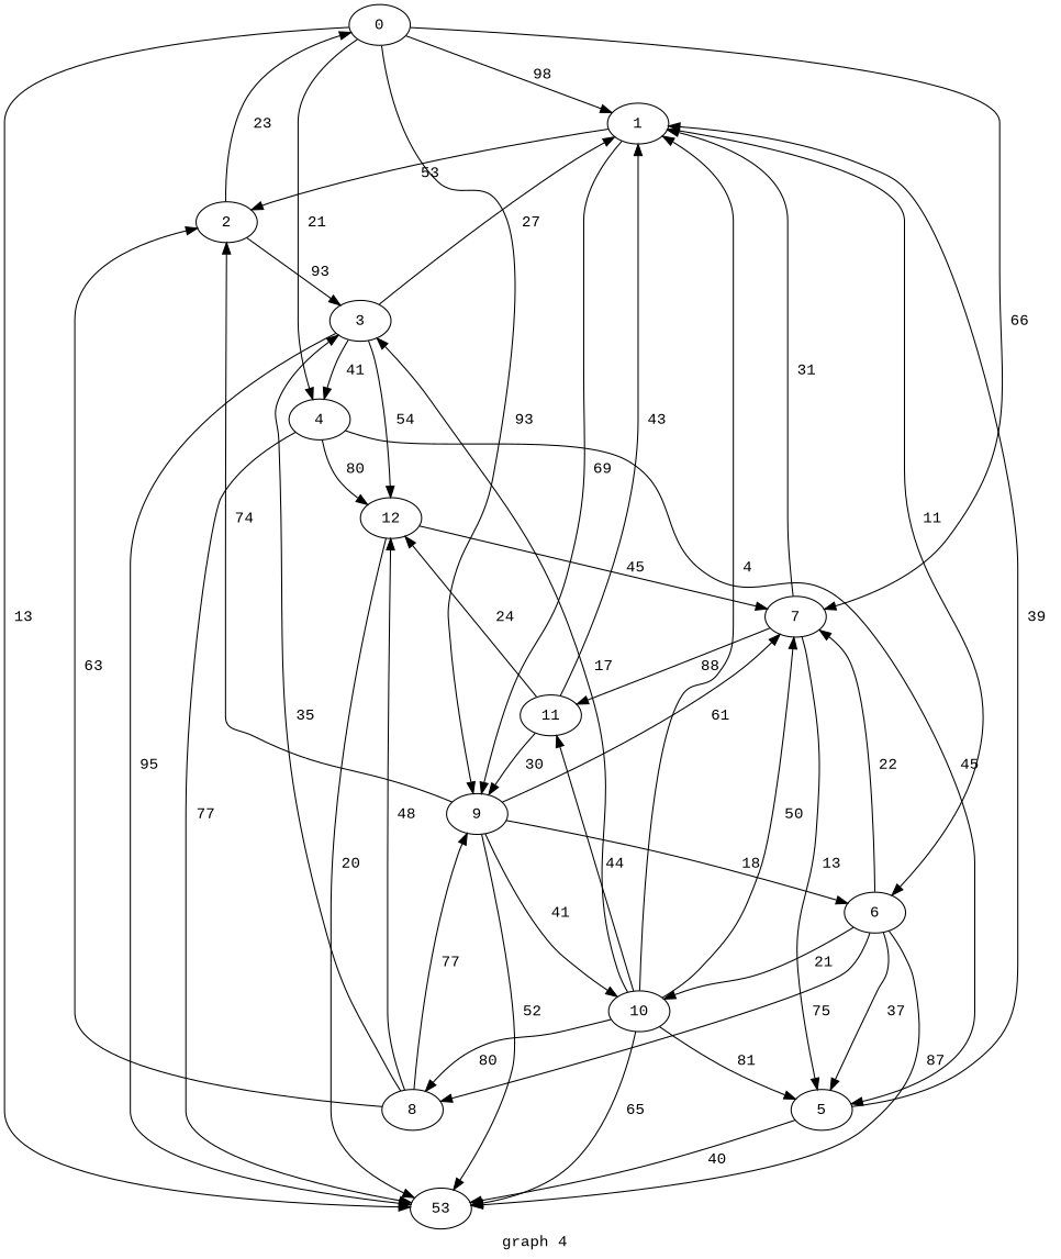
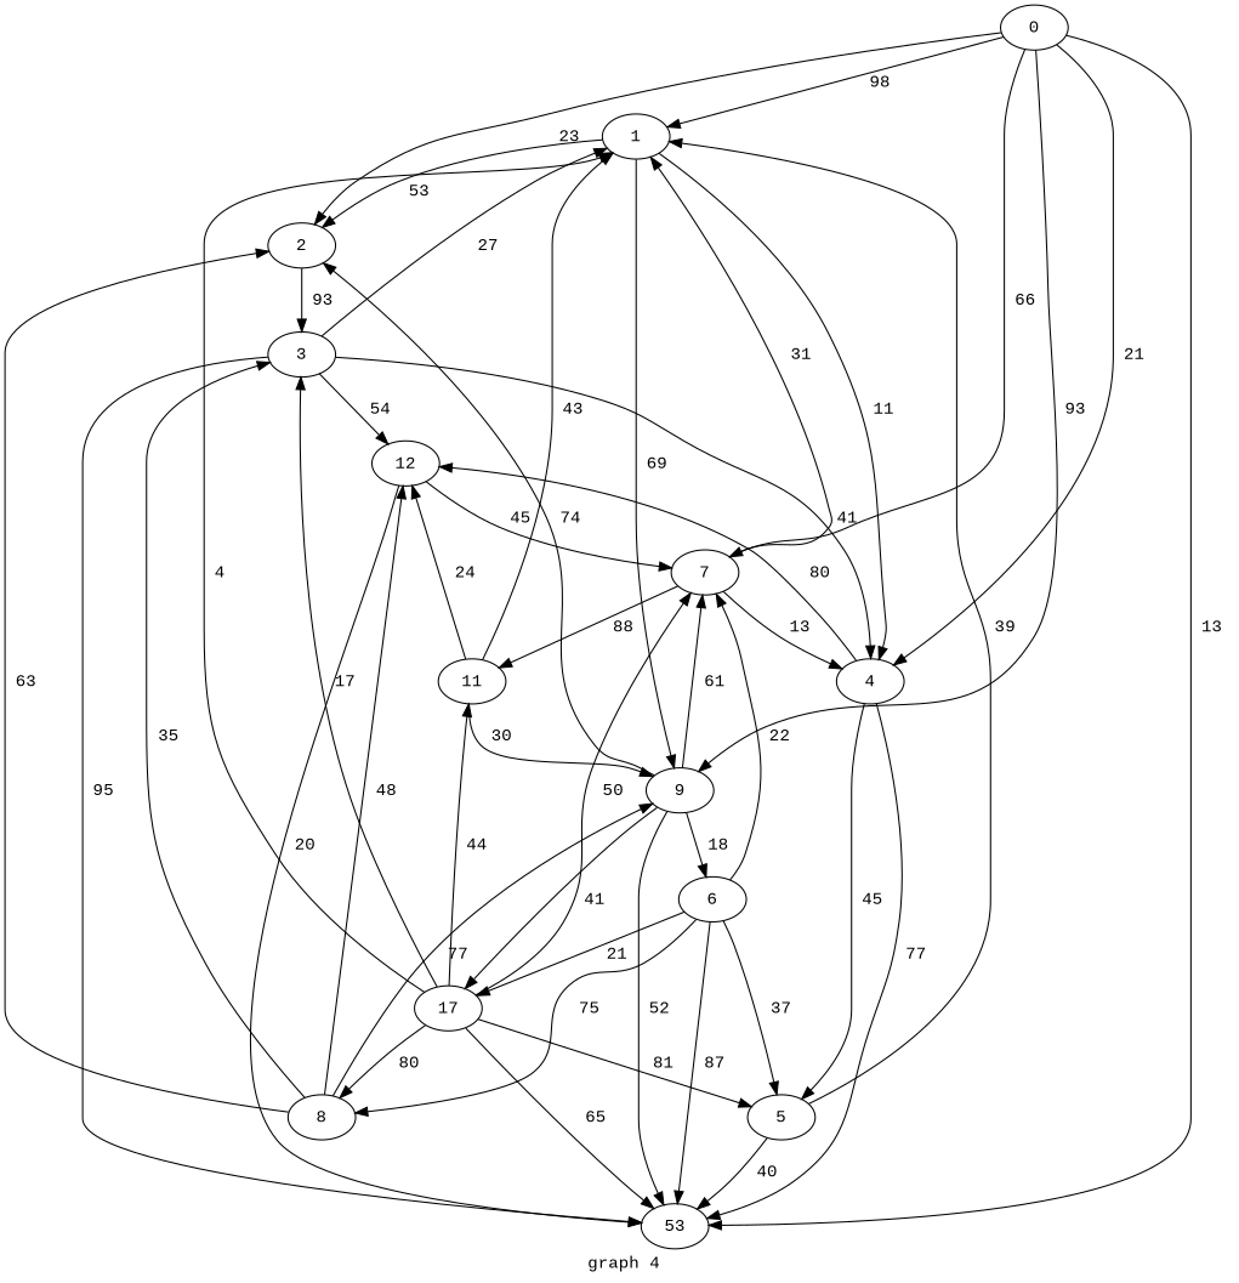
  digraph {
    fontname="Liberation Mono"
    label=" graph 4"
    rankdir=TB
    node [fontname="Liberation Mono"]
    edge [fontname="Liberation Mono"]
    0
    1
    2
    4
    7
    9
    n7 [label=53]
    3
    12
    5
    11
    6
-   10
+   10 [label=17]
    8
    0 -> 1 [label=" 98 "]
-   2 -> 0 [label=" 23 "]
+   0 -> 2 [label=" 23 "]
    0 -> 4 [label=" 21 "]
    0 -> 7 [label=" 66 "]
    0 -> 9 [label=" 93 "]
    0 -> n7 [label=" 13 "]
    1 -> 2 [label=" 53 "]
-   1 -> 6 [label=" 11 "]
+   1 -> 4 [label=" 11 "]
    1 -> 9 [label=" 69 "]
    2 -> 3 [label=" 93 "]
    4 -> n7 [label=" 77 "]
    4 -> 12 [label=" 80 "]
    4 -> 5 [label=" 45 "]
    7 -> 1 [label=" 31 "]
-   7 -> 5 [label=" 13 "]
+   7 -> 4 [label=" 13 "]
    7 -> 11 [label=" 88 "]
    9 -> 2 [label=" 74 "]
    9 -> 7 [label=" 61 "]
    9 -> n7 [label=" 52 "]
    9 -> 6 [label=" 18 "]
    9 -> 10 [label=" 41 "]
    3 -> 1 [label=" 27 "]
    3 -> 4 [label=" 41 "]
    3 -> n7 [label=" 95 "]
    3 -> 12 [label=" 54 "]
    12 -> 7 [label=" 45 "]
    12 -> n7 [label=" 20 "]
    5 -> 1 [label=" 39 "]
    5 -> n7 [label=" 40 "]
    11 -> 1 [label=" 43 "]
    11 -> 9 [label=" 30 "]
    11 -> 12 [label=" 24 "]
    6 -> 7 [label=" 22 "]
    6 -> n7 [label=" 87 "]
    6 -> 5 [label=" 37 "]
    6 -> 10 [label=" 21 "]
    6 -> 8 [label=" 75 "]
    10 -> 1 [label=" 4 "]
    10 -> 7 [label=" 50 "]
    10 -> n7 [label=" 65 "]
    10 -> 3 [label=" 17 "]
    10 -> 5 [label=" 81 "]
    10 -> 11 [label=" 44 "]
    10 -> 8 [label=" 80 "]
    8 -> 2 [label=" 63 "]
    8 -> 9 [label=" 77 "]
    8 -> 3 [label=" 35 "]
    8 -> 12 [label=" 48 "]
  }
